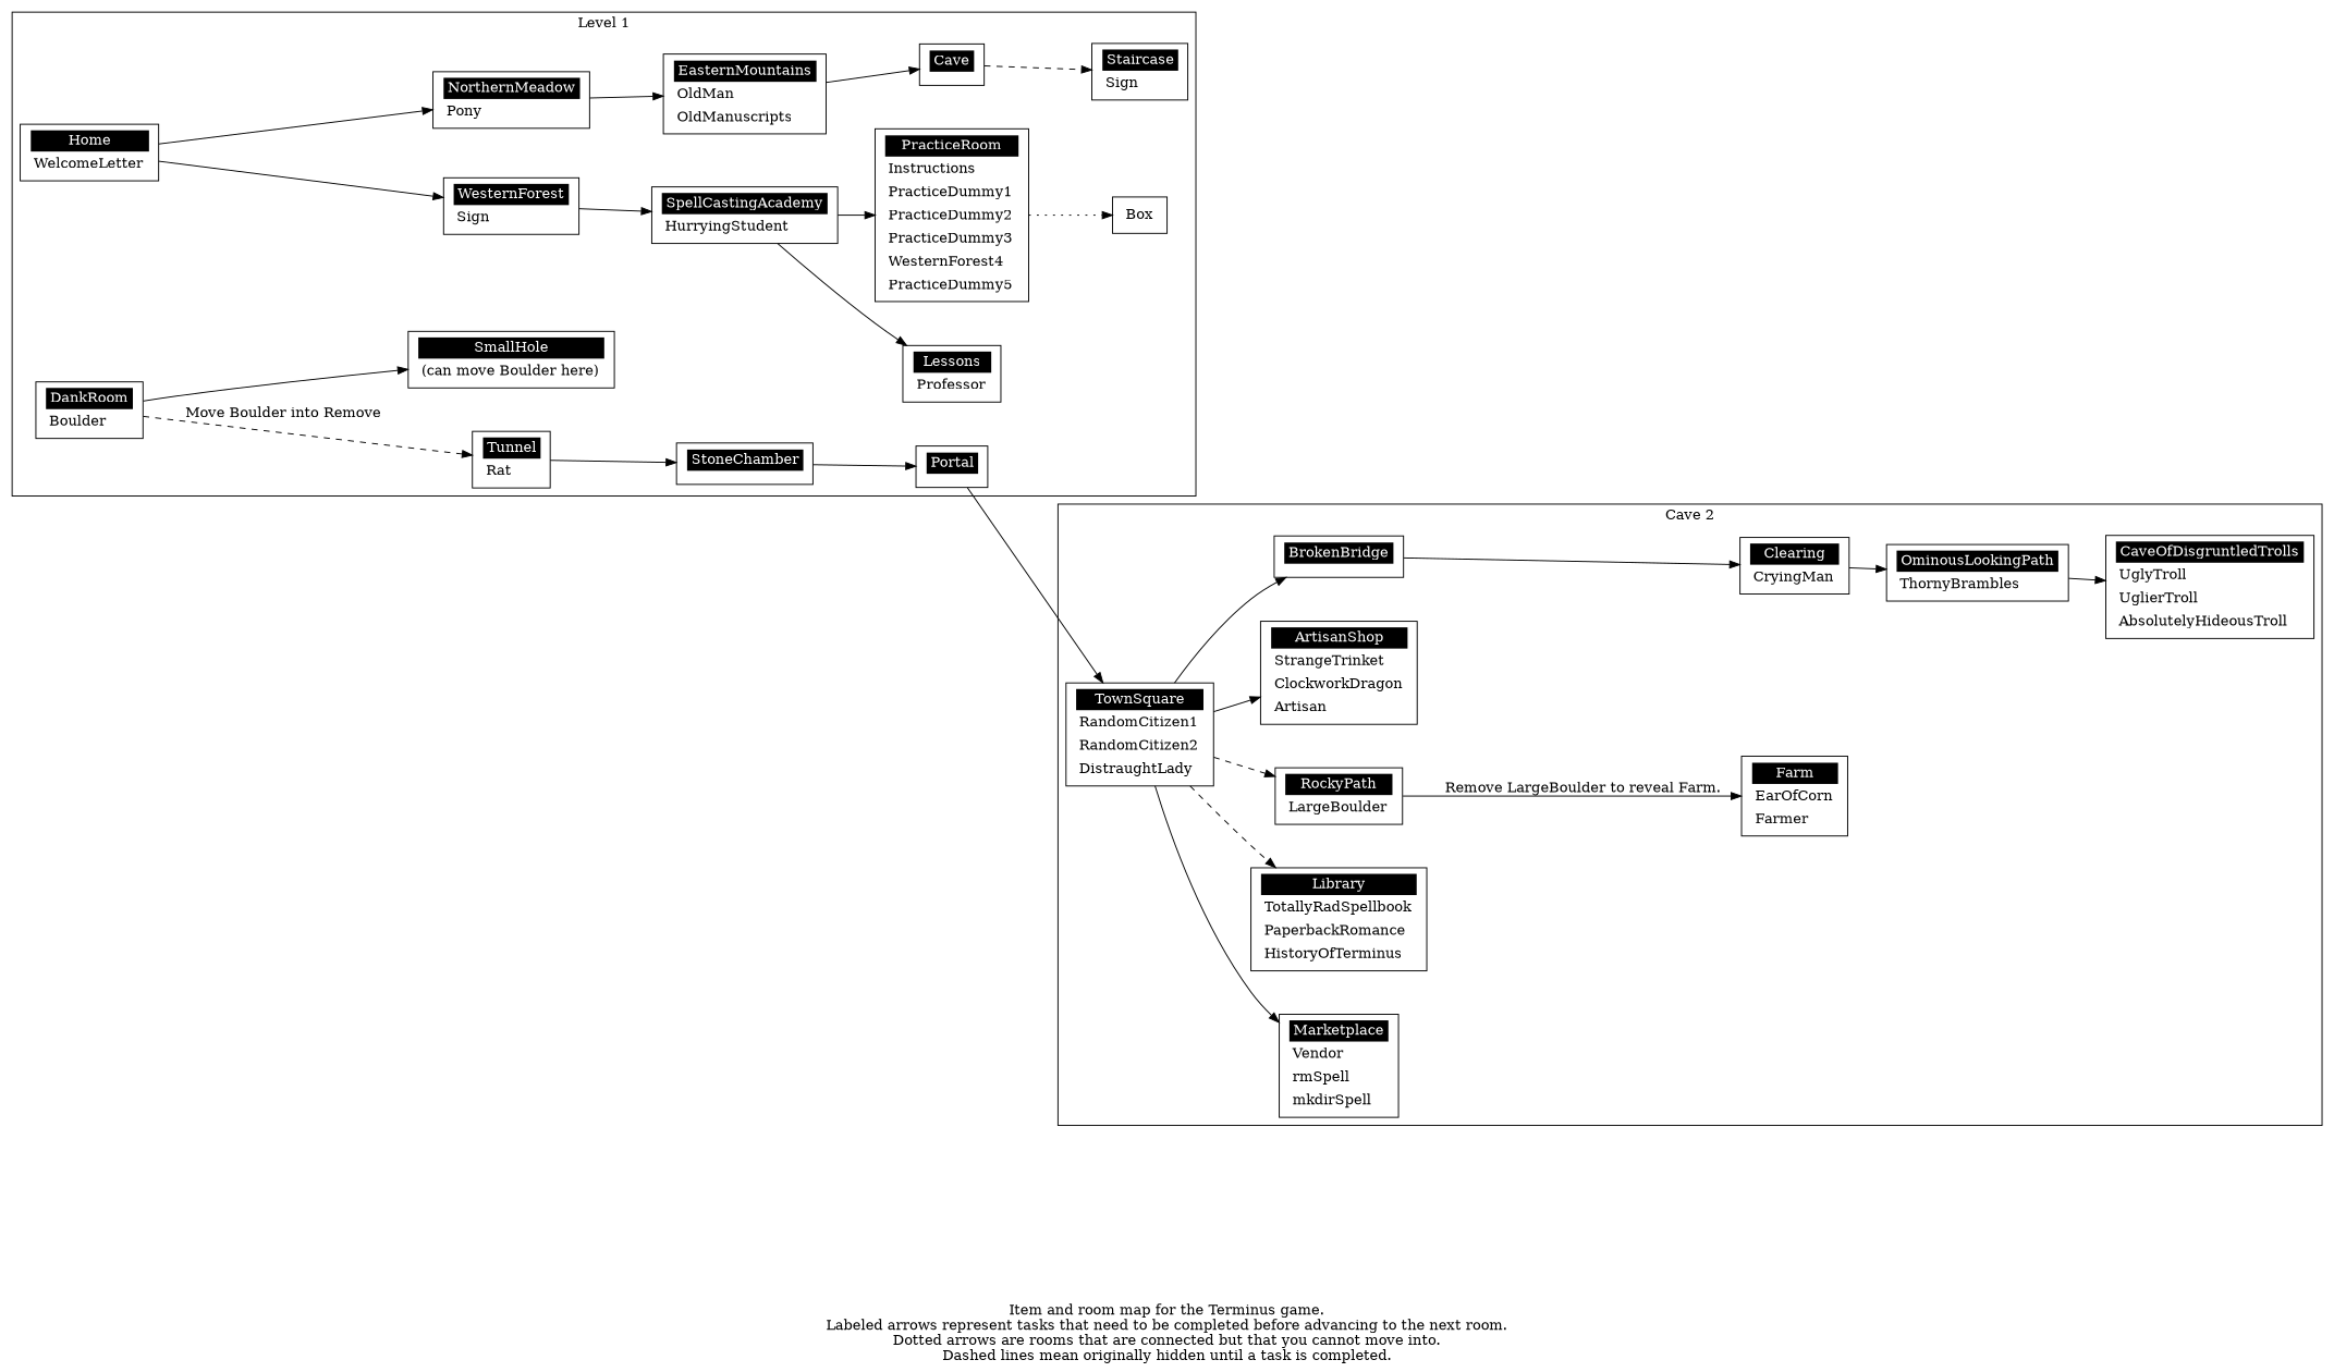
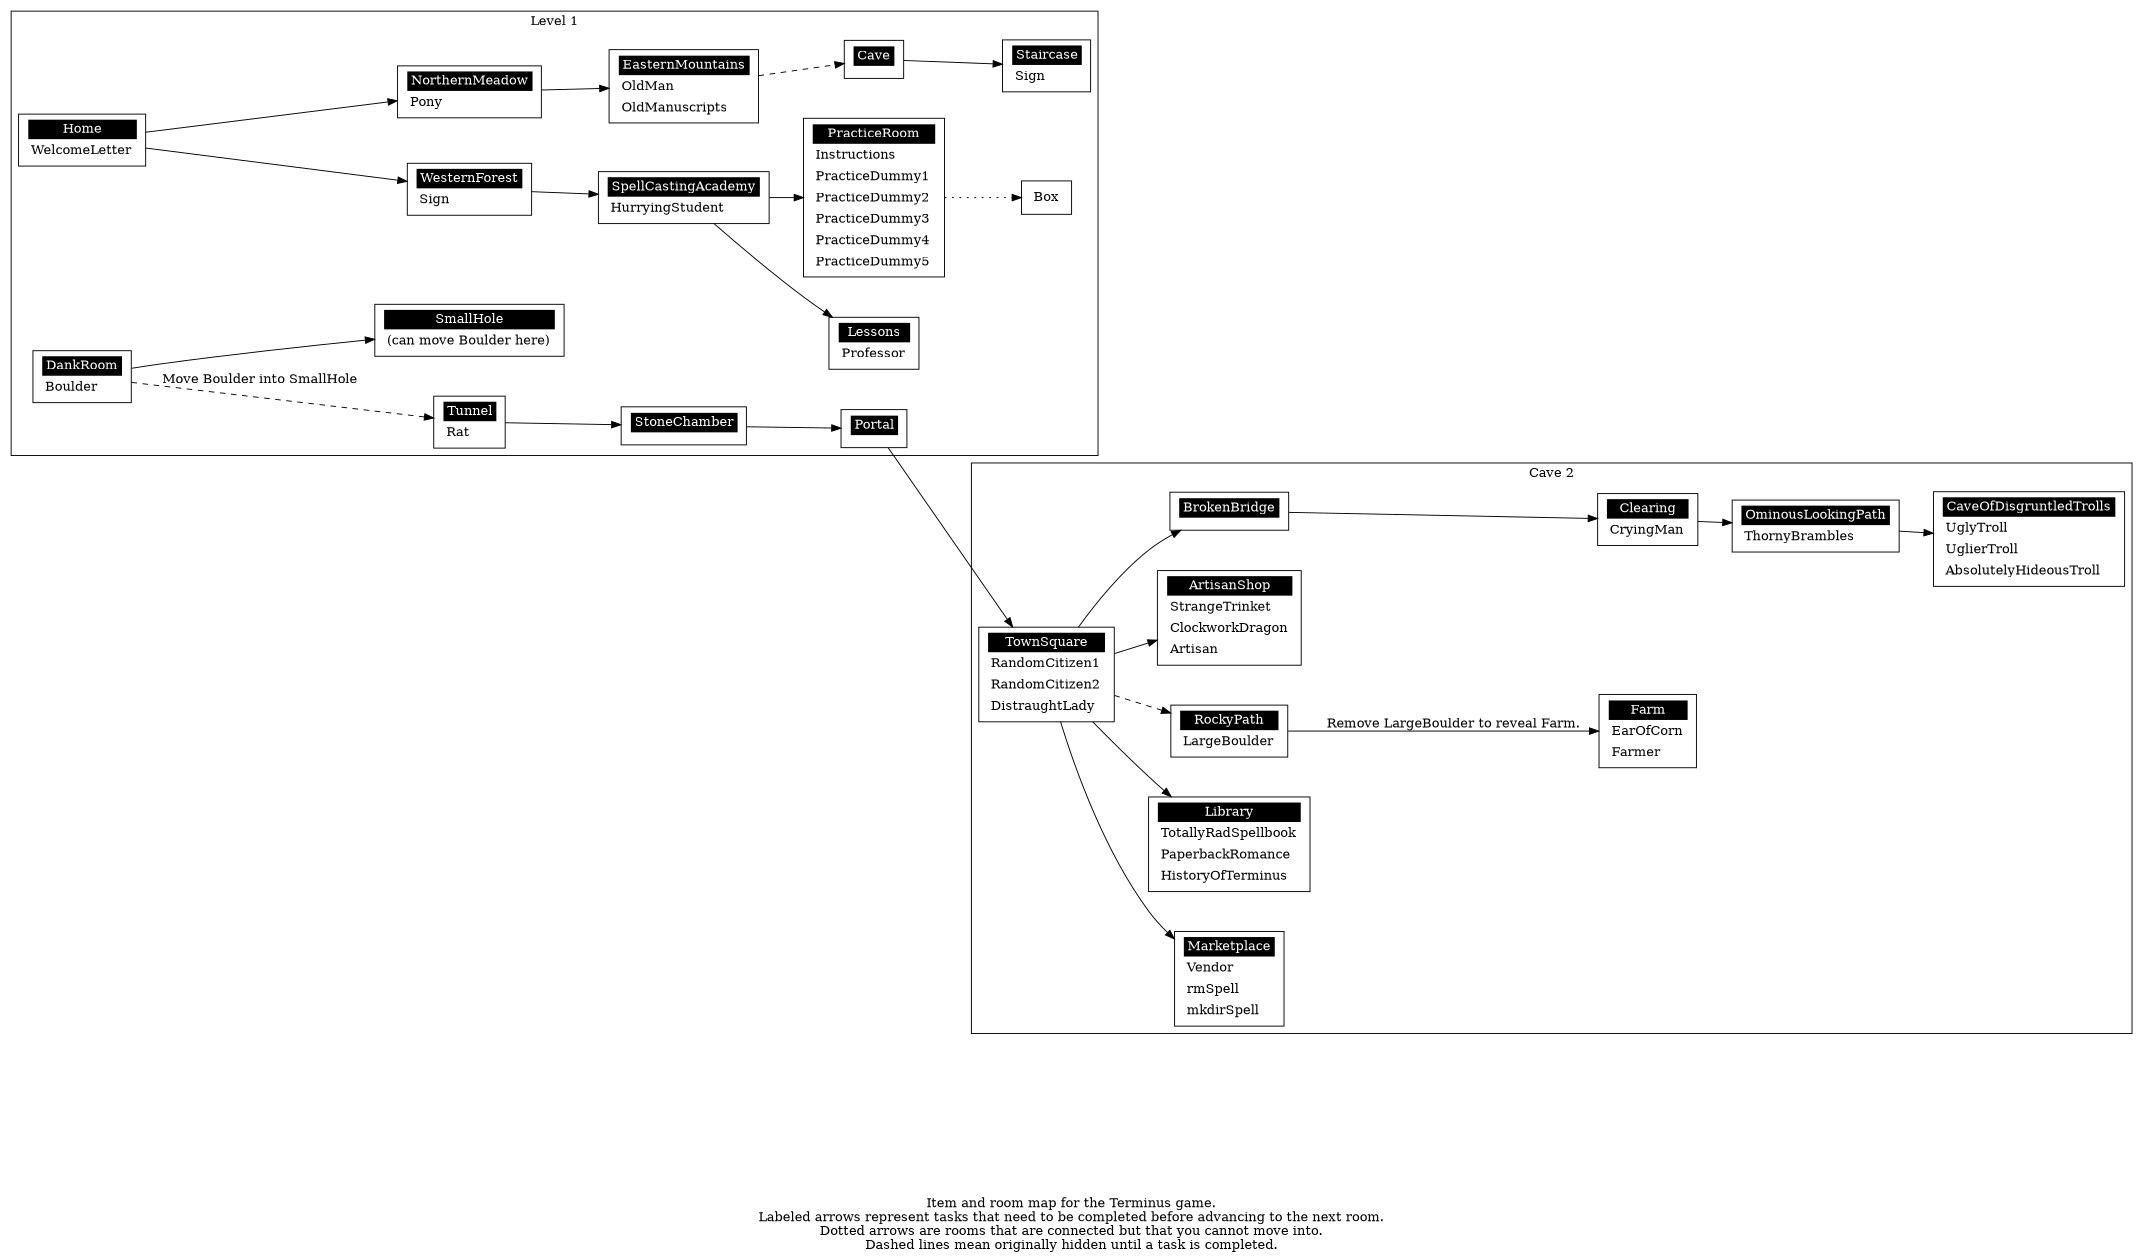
  digraph {
    label="\n\n\nItem and room map for the Terminus game.\nLabeled arrows represent tasks that need to be completed before advancing to the next room.\nDotted arrows are rooms that are connected but that you cannot move into.\nDashed lines mean originally hidden until a task is completed."
    nodesep=0.6
    rankdir=LR
    node [shape=box]
    n1 [label=<<table border="0" cellborder="0" cellpadding="3" bgcolor="white"><tr> 	<td bgcolor="black" align="center" colspan="2"><font color="white">Home</font></td></tr><tr> 	<td align="left" port="r0">WelcomeLetter</td></tr> 	</table>>]
    n2 [label=<<table border="0" cellborder="0" cellpadding="3" bgcolor="white"><tr> 	<td bgcolor="black" align="center" colspan="2"><font color="white">WesternForest</font></td></tr><tr> 	<td align="left" port="r0">Sign</td></tr> 	</table>>]
    n3 [label=<<table border="0" cellborder="0" cellpadding="3" bgcolor="white"><tr> 	<td bgcolor="black" align="center" colspan="2"><font color="white">NorthernMeadow</font></td></tr><tr> 	<td align="left" port="r0">Pony</td></tr> 	</table>>]
    n4 [label=<<table border="0" cellborder="0" cellpadding="3" bgcolor="white"><tr> 	<td bgcolor="black" align="center" colspan="2"><font color="white">SpellCastingAcademy</font></td></tr><tr> 	<td align="left" port="r0">HurryingStudent</td></tr> 	</table>>]
    n5 [label=<<table border="0" cellborder="0" cellpadding="3" bgcolor="white"><tr> 	<td bgcolor="black" align="center" colspan="2"><font color="white">EasternMountains</font></td></tr><tr><td align="left" port="r0">OldMan</td></tr> 	<tr><td align="left" port="r1">OldManuscripts</td></tr> 	</table>>]
    n6 [label=<<table border="0" cellborder="0" cellpadding="3" bgcolor="white"><tr> 	<td bgcolor="black" align="center" colspan="2"><font color="white">Lessons</font></td></tr><tr> 	<td align="left" port="r0">Professor</td></tr> 	</table>>]
-   n7 [label=<<table border="0" cellborder="0" cellpadding="3" bgcolor="white"><tr> 	<td bgcolor="black" align="center" colspan="2"><font color="white">PracticeRoom</font></td></tr> 	<tr><td align="left" port="r0">Instructions</td></tr> 	<tr><td align="left" port="r1">PracticeDummy1</td></tr> 	<tr><td align="left" port="r2">PracticeDummy2</td></tr> 	<tr><td align="left" port="r3">PracticeDummy3</td></tr> 	<tr><td align="left" port="r4">WesternForest4</td></tr> 	<tr><td align="left" port="r5">PracticeDummy5</td></tr> 	</table>>]
+   n7 [label=<<table border="0" cellborder="0" cellpadding="3" bgcolor="white"><tr> 	<td bgcolor="black" align="center" colspan="2"><font color="white">PracticeRoom</font></td></tr> 	<tr><td align="left" port="r0">Instructions</td></tr> 	<tr><td align="left" port="r1">PracticeDummy1</td></tr> 	<tr><td align="left" port="r2">PracticeDummy2</td></tr> 	<tr><td align="left" port="r3">PracticeDummy3</td></tr> 	<tr><td align="left" port="r4">PracticeDummy4</td></tr> 	<tr><td align="left" port="r5">PracticeDummy5</td></tr> 	</table>>]
    Box
    n9 [label=<<table border="0" cellborder="0" cellpadding="3" bgcolor="white"><tr> 	<td bgcolor="black" align="center" colspan="2"><font color="white">Cave</font></td></tr> 	<tr><td align="left" port="r0"></td></tr> 	</table>>]
    n10 [label=<<table border="0" cellborder="0" cellpadding="3" bgcolor="white"><tr> 	<td bgcolor="black" align="center" colspan="2"><font color="white">Staircase</font></td></tr> 	<tr><td align="left" port="r0">Sign</td></tr> 	</table>>]
    n11 [label=<<table border="0" cellborder="0" cellpadding="3" bgcolor="white"><tr> 	<td bgcolor="black" align="center" colspan="2"><font color="white">DankRoom</font></td></tr> 	<tr><td align="left" port="r0">Boulder</td></tr> 	</table>>]
    n12 [label=<<table border="0" cellborder="0" cellpadding="3" bgcolor="white"><tr> 	<td bgcolor="black" align="center" colspan="2"><font color="white">Tunnel</font></td></tr> 	<tr><td align="left" port="r0">Rat</td></tr> 	</table>>]
    n13 [label=<<table border="0" cellborder="0" cellpadding="3" bgcolor="white"><tr> 	<td bgcolor="black" align="center" colspan="2"><font color="white">SmallHole</font></td></tr> 	<tr><td align="left" port="r0">(can move Boulder here)</td></tr> 	</table>>]
    n14 [label=<<table border="0" cellborder="0" cellpadding="3" bgcolor="white"><tr> 	<td bgcolor="black" align="center" colspan="2"><font color="white">StoneChamber</font></td></tr> 	<tr><td align="left" port="r0"></td></tr> 	</table>>]
    n15 [label=<<table border="0" cellborder="0" cellpadding="3" bgcolor="white"><tr> 	<td bgcolor="black" align="center" colspan="2"><font color="white">Portal</font></td></tr> 	<tr><td align="left" port="r0"></td></tr> 	</table>>]
    n16 [label=<<table border="0" cellborder="0" cellpadding="3" bgcolor="white"><tr> 	<td bgcolor="black" align="center" colspan="2"><font color="white">TownSquare</font></td></tr> 	<tr><td align="left" port="r0">RandomCitizen1</td></tr> 	<tr><td align="left" port="r1">RandomCitizen2</td></tr> 	<tr><td align="left" port="r2">DistraughtLady</td></tr> 	</table>>]
    n17 [label=<<table border="0" cellborder="0" cellpadding="3" bgcolor="white"><tr> 	<td bgcolor="black" align="center" colspan="2"><font color="white">Marketplace</font></td></tr> 	<tr><td align="left" port="r0">Vendor</td></tr> 	<tr><td align="left" port="r1">rmSpell</td></tr> 	<tr><td align="left" port="r2">mkdirSpell</td></tr> 	</table>>]
    n18 [label=<<table border="0" cellborder="0" cellpadding="3" bgcolor="white"><tr> 	<td bgcolor="black" align="center" colspan="2"><font color="white">Library</font></td></tr> 	<tr><td align="left" port="r0">TotallyRadSpellbook</td></tr> 	<tr><td align="left" port="r1">PaperbackRomance</td></tr> 	<tr><td align="left" port="r2">HistoryOfTerminus</td></tr> 	</table>>]
    n19 [label=<<table border="0" cellborder="0" cellpadding="3" bgcolor="white"><tr> 	<td bgcolor="black" align="center" colspan="2"><font color="white">RockyPath</font></td></tr> 	<tr><td align="left" port="r0">LargeBoulder</td></tr> 	</table>>]
    n20 [label=<<table border="0" cellborder="0" cellpadding="3" bgcolor="white"><tr> 	<td bgcolor="black" align="center" colspan="2"><font color="white">ArtisanShop</font></td></tr> 	<tr><td align="left" port="r0">StrangeTrinket</td></tr> 	<tr><td align="left" port="r1">ClockworkDragon</td></tr> 	<tr><td align="left" port="r2">Artisan</td></tr> 	</table>>]
    n21 [label=<<table border="0" cellborder="0" cellpadding="3" bgcolor="white"><tr> 	<td bgcolor="black" align="center" colspan="2"><font color="white">BrokenBridge</font></td></tr> 	<tr><td align="left" port="r0"></td></tr> 	</table>>]
    n22 [label=<<table border="0" cellborder="0" cellpadding="3" bgcolor="white"><tr> 	<td bgcolor="black" align="center" colspan="2"><font color="white">Farm</font></td></tr> 	<tr><td align="left" port="r0">EarOfCorn</td></tr> 	<tr><td align="left" port="r1">Farmer</td></tr> 	</table>>]
    n23 [label=<<table border="0" cellborder="0" cellpadding="3" bgcolor="white"><tr> 	<td bgcolor="black" align="center" colspan="2"><font color="white">Clearing</font></td></tr> 	<tr><td align="left" port="r0">CryingMan</td></tr> 	</table>>]
    n24 [label=<<table border="0" cellborder="0" cellpadding="3" bgcolor="white"><tr> 	<td bgcolor="black" align="center" colspan="2"><font color="white">OminousLookingPath</font></td></tr> 	<tr><td align="left" port="r0">ThornyBrambles</td></tr> 	</table>>]
    n25 [label=<<table border="0" cellborder="0" cellpadding="3" bgcolor="white"><tr> 	<td bgcolor="black" align="center" colspan="2"><font color="white">CaveOfDisgruntledTrolls</font></td></tr> 	<tr><td align="left" port="r0">UglyTroll</td></tr> 	<tr><td align="left" port="r0">UglierTroll</td></tr> 	<tr><td align="left" port="r0">AbsolutelyHideousTroll</td></tr> 	</table>>]
    subgraph cluster_1 {
      label="Level 1"
      n1
      n2
      n3
      n4
      n5
      n6
      n7
      Box
      n9
      n10
      n11
      n12
      n13
      n14
      n15
    }
    subgraph cluster_2 {
      label="Cave 2"
      n16
      n17
      n18
      n19
      n20
      n21
      n22
      n23
      n24
      n25
    }
    n1 -> n2
    n1 -> n3
    n2 -> n4
    n3 -> n5
    n4 -> n6
    n4 -> n7
-   n5 -> n9
+   n5 -> n9 [style=dashed]
    n7 -> Box [style=dotted]
-   n9 -> n10 [style=dashed]
-   n11 -> n12 [label="Move Boulder into Remove" style=dashed]
+   n9 -> n10
+   n11 -> n12 [label="Move Boulder into SmallHole" style=dashed]
    n11 -> n13
    n12 -> n14
    n14 -> n15
    n15 -> n16
    n16 -> n17
-   n16 -> n18 [style=dashed]
+   n16 -> n18
    n16 -> n19 [style=dashed]
    n16 -> n20
    n16 -> n21
    n19 -> n22 [label="Remove LargeBoulder to reveal Farm." style=solid]
    n21 -> n23
    n23 -> n24
    n24 -> n25
  }
